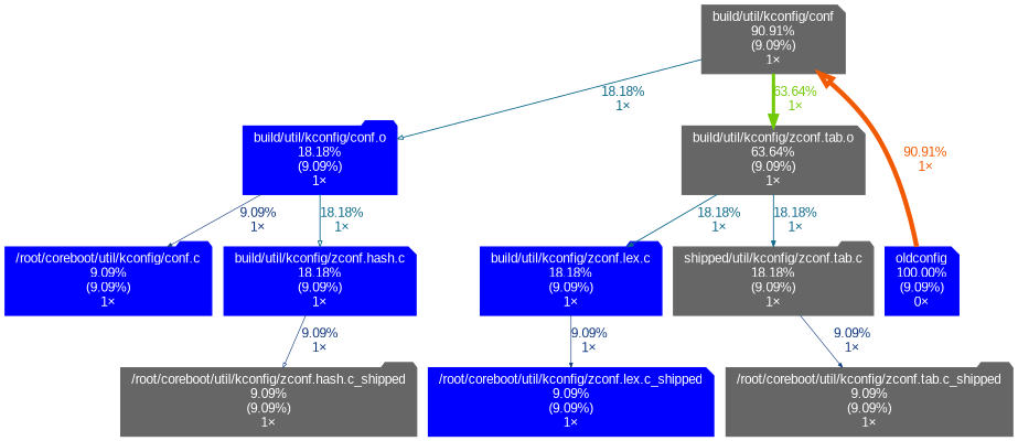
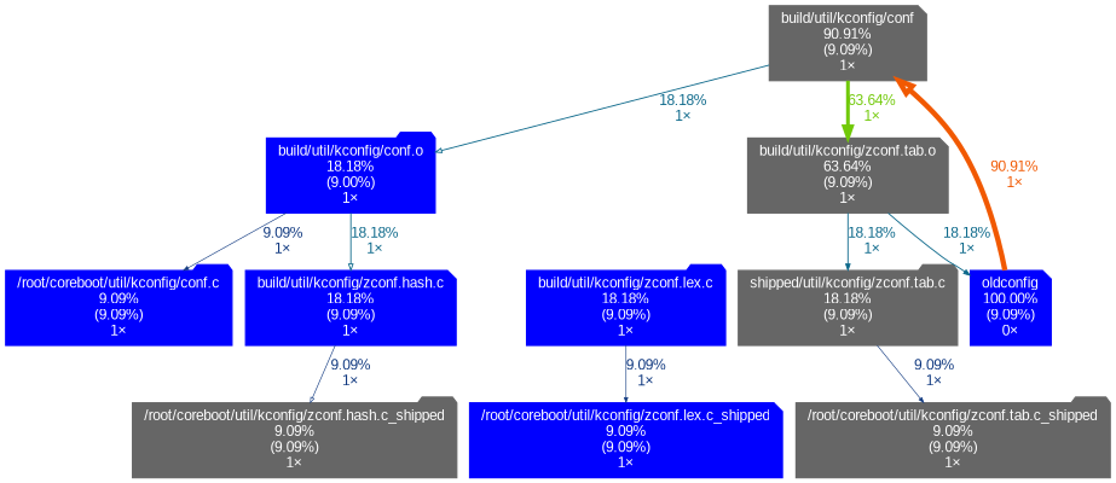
  digraph {
    fontname=Arial
    nodesep=0.125
    ranksep=0.25
    node [color=blue fontcolor="#ffffff" fontname=Arial fontsize=10.00 shape=folder style=filled]
    edge [arrowhead=normal arrowsize=0.43 color="#0c688a" fontcolor="#0c688a" fontname=Arial fontsize=10.00 labeldistance=0.73 penwidth=0.73]
    n1 [height=0 label="/root/coreboot/util/kconfig/conf.c\n9.09%\n(9.09%)\n1×" width=0]
    n2 [color=gray40 height=0 label="/root/coreboot/util/kconfig/zconf.hash.c_shipped\n9.09%\n(9.09%)\n1×" width=0]
    n3 [height=0 label="/root/coreboot/util/kconfig/zconf.lex.c_shipped\n9.09%\n(9.09%)\n1×" shape=note width=0]
    n4 [color=gray40 height=0 label="/root/coreboot/util/kconfig/zconf.tab.c_shipped\n9.09%\n(9.09%)\n1×" width=0]
    n5 [color=gray40 height=0 label="build/util/kconfig/conf\n90.91%\n(9.09%)\n1×" shape=note width=0]
-   n6 [height=0 label="build/util/kconfig/conf.o\n18.18%\n(9.09%)\n1×" width=0]
+   n6 [height=0 label="build/util/kconfig/conf.o\n18.18%\n(9.00%)\n1×" width=0]
    n7 [color=gray40 height=0 label="build/util/kconfig/zconf.tab.o\n63.64%\n(9.09%)\n1×" shape=note width=0]
    n8 [height=0 label="build/util/kconfig/zconf.hash.c\n18.18%\n(9.09%)\n1×" shape=note width=0]
    n9 [height=0 label="build/util/kconfig/zconf.lex.c\n18.18%\n(9.09%)\n1×" width=0]
    n10 [color=gray40 height=0 label="shipped/util/kconfig/zconf.tab.c\n18.18%\n(9.09%)\n1×" width=0]
    n11 [height=0 label="oldconfig\n100.00%\n(9.09%)\n0×" shape=note width=0]
    n5 -> n6 [arrowhead=onormal label="18.18%\n1×"]
    n5 -> n7 [arrowsize=0.80 color="#71c908" fontcolor="#71c908" label="63.64%\n1×" labeldistance=2.55 penwidth=2.55]
    n6 -> n1 [arrowsize=0.35 color="#0d367e" fontcolor="#0d367e" label="9.09%\n1×" labeldistance=0.50 penwidth=0.50]
    n6 -> n8 [arrowhead=onormal label="18.18%\n1×"]
-   n7 -> n9 [label="18.18%\n1×"]
+   n7 -> n11 [label="18.18%\n1×"]
    n7 -> n10 [label="18.18%\n1×"]
    n8 -> n2 [arrowhead=onormal arrowsize=0.35 color="#0d367e" fontcolor="#0d367e" label="9.09%\n1×" labeldistance=0.50 penwidth=0.50]
    n9 -> n3 [arrowsize=0.35 color="#0d367e" fontcolor="#0d367e" label="9.09%\n1×" labeldistance=0.50 penwidth=0.50]
    n10 -> n4 [arrowsize=0.35 color="#0d367e" fontcolor="#0d367e" label="9.09%\n1×" labeldistance=0.50 penwidth=0.50]
    n11 -> n5 [arrowhead=onormal arrowsize=0.95 color="#f15902" fontcolor="#f15902" label="90.91%\n1×" labeldistance=3.64 penwidth=3.64]
  }
